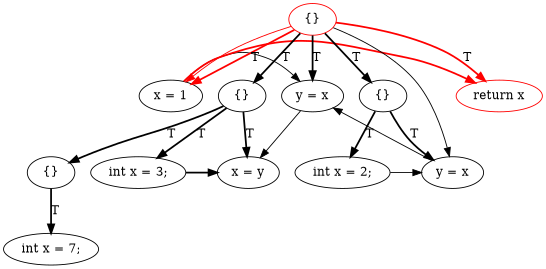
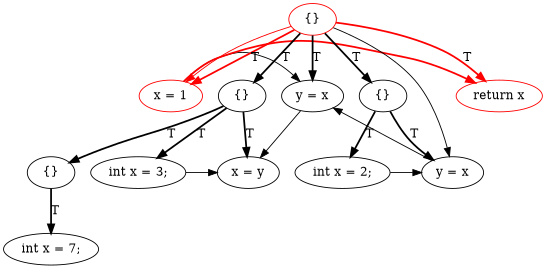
  digraph {
    rankdir=TD
    edge [style=bold]
-   n1 [color=black label="x = 1"]
+   n1 [color=red label="x = 1"]
    n2 [label="y = x"]
    n3 [color=red label="return x"]
    n4 [label="{}"]
    n5 [label="{}"]
    n6 [label="int x = 2;"]
    n7 [label="y = x"]
    n8 [label="x = y"]
    n9 [label="int x = 3;"]
    n10 [label="{}"]
    n11 [label="int x = 7;"]
    n12 [color=red label="{}"]
    subgraph sub_1 {
      rank=same
      n1
      n2
      n3
      n4
      n5
    }
    subgraph sub_2 {
      rank=same
      n6
      n7
      n8
      n9
      n10
    }
    subgraph sub_3 {
      rank=same
      n11
    }
    n1 -> n2 [style=""]
    n1 -> n3 [color=red]
    n2 -> n8 [style=""]
    n4 -> n6 [label=T]
    n4 -> n7 [label=T]
    n5 -> n8 [label=T]
    n5 -> n9 [label=T]
    n5 -> n10 [label=T]
    n6 -> n7 [style=""]
    n7 -> n2 [style=""]
-   n9 -> n8
+   n9 -> n8 [style=""]
    n10 -> n11 [label=T]
    n12 -> n1 [color=red label=T]
    n12 -> n1 [color=red style=""]
    n12 -> n2 [label=T]
    n12 -> n3 [color=red label=T]
    n12 -> n4 [label=T]
    n12 -> n5 [label=T]
    n12 -> n7 [style=""]
  }
